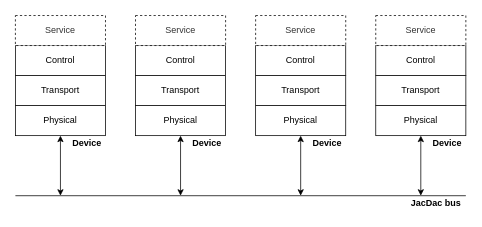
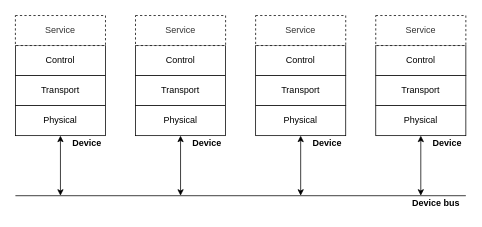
  <mxCell id="0" />
  <mxCell id="1" parent="0" />
  <mxCell id="2" value="Physical" style="rounded=0;whiteSpace=wrap;html=1;" vertex="1" parent="1"><mxGeometry x="20" y="140" width="120" height="40" as="geometry" /></mxCell>
  <mxCell id="3" value="Transport" style="rounded=0;whiteSpace=wrap;html=1;" vertex="1" parent="1"><mxGeometry x="20" y="100" width="120" height="40" as="geometry" /></mxCell>
  <mxCell id="4" value="Control" style="rounded=0;whiteSpace=wrap;html=1;" vertex="1" parent="1"><mxGeometry x="20" y="60" width="120" height="40" as="geometry" /></mxCell>
  <mxCell id="5" value="Service" style="rounded=0;whiteSpace=wrap;html=1;dashed=1;fillColor=#FFFFFF;strokeColor=#000000;fontColor=#333333;" vertex="1" parent="1"><mxGeometry x="20" y="20" width="120" height="40" as="geometry" /></mxCell>
  <mxCell id="6" value="" style="endArrow=classic;startArrow=classic;html=1;entryX=0.5;entryY=1;entryDx=0;entryDy=0;" edge="1" parent="1" target="2"><mxGeometry width="50" height="50" relative="1" as="geometry"><mxPoint x="80" y="260" as="sourcePoint" /><mxPoint x="130" y="260" as="targetPoint" /></mxGeometry></mxCell>
  <mxCell id="7" value="" style="endArrow=none;html=1;" edge="1" parent="1"><mxGeometry width="50" height="50" relative="1" as="geometry"><mxPoint x="20" y="260" as="sourcePoint" /><mxPoint x="620" y="260" as="targetPoint" /></mxGeometry></mxCell>
  <mxCell id="8" value="Physical" style="rounded=0;whiteSpace=wrap;html=1;" vertex="1" parent="1"><mxGeometry x="180" y="140" width="120" height="40" as="geometry" /></mxCell>
  <mxCell id="9" value="Transport" style="rounded=0;whiteSpace=wrap;html=1;" vertex="1" parent="1"><mxGeometry x="180" y="100" width="120" height="40" as="geometry" /></mxCell>
  <mxCell id="10" value="Control" style="rounded=0;whiteSpace=wrap;html=1;" vertex="1" parent="1"><mxGeometry x="180" y="60" width="120" height="40" as="geometry" /></mxCell>
  <mxCell id="11" value="Service" style="rounded=0;whiteSpace=wrap;html=1;dashed=1;fillColor=#FFFFFF;strokeColor=#000000;fontColor=#333333;" vertex="1" parent="1"><mxGeometry x="180" y="20" width="120" height="40" as="geometry" /></mxCell>
  <mxCell id="12" value="" style="endArrow=classic;startArrow=classic;html=1;entryX=0.5;entryY=1;entryDx=0;entryDy=0;" edge="1" parent="1" target="8"><mxGeometry width="50" height="50" relative="1" as="geometry"><mxPoint x="240" y="260" as="sourcePoint" /><mxPoint x="290" y="260" as="targetPoint" /></mxGeometry></mxCell>
  <mxCell id="13" value="Physical" style="rounded=0;whiteSpace=wrap;html=1;" vertex="1" parent="1"><mxGeometry x="340" y="140" width="120" height="40" as="geometry" /></mxCell>
  <mxCell id="14" value="Transport" style="rounded=0;whiteSpace=wrap;html=1;" vertex="1" parent="1"><mxGeometry x="340" y="100" width="120" height="40" as="geometry" /></mxCell>
  <mxCell id="15" value="Control" style="rounded=0;whiteSpace=wrap;html=1;" vertex="1" parent="1"><mxGeometry x="340" y="60" width="120" height="40" as="geometry" /></mxCell>
  <mxCell id="16" value="Service" style="rounded=0;whiteSpace=wrap;html=1;dashed=1;fillColor=#FFFFFF;strokeColor=#000000;fontColor=#333333;" vertex="1" parent="1"><mxGeometry x="340" y="20" width="120" height="40" as="geometry" /></mxCell>
  <mxCell id="17" value="" style="endArrow=classic;startArrow=classic;html=1;entryX=0.5;entryY=1;entryDx=0;entryDy=0;" edge="1" parent="1" target="13"><mxGeometry width="50" height="50" relative="1" as="geometry"><mxPoint x="400" y="260" as="sourcePoint" /><mxPoint x="450" y="260" as="targetPoint" /></mxGeometry></mxCell>
  <mxCell id="18" value="Physical" style="rounded=0;whiteSpace=wrap;html=1;" vertex="1" parent="1"><mxGeometry x="500" y="140" width="120" height="40" as="geometry" /></mxCell>
  <mxCell id="19" value="Transport" style="rounded=0;whiteSpace=wrap;html=1;" vertex="1" parent="1"><mxGeometry x="500" y="100" width="120" height="40" as="geometry" /></mxCell>
  <mxCell id="20" value="Control" style="rounded=0;whiteSpace=wrap;html=1;" vertex="1" parent="1"><mxGeometry x="500" y="60" width="120" height="40" as="geometry" /></mxCell>
  <mxCell id="21" value="Service" style="rounded=0;whiteSpace=wrap;html=1;dashed=1;fillColor=#FFFFFF;strokeColor=#000000;fontColor=#333333;" vertex="1" parent="1"><mxGeometry x="500" y="20" width="120" height="40" as="geometry" /></mxCell>
  <mxCell id="22" value="" style="endArrow=classic;startArrow=classic;html=1;entryX=0.5;entryY=1;entryDx=0;entryDy=0;" edge="1" parent="1" target="18"><mxGeometry width="50" height="50" relative="1" as="geometry"><mxPoint x="560" y="260" as="sourcePoint" /><mxPoint x="610" y="260" as="targetPoint" /></mxGeometry></mxCell>
- <mxCell id="23" value="&lt;b&gt;JacDac bus&lt;/b&gt;" style="text;html=1;align=center;verticalAlign=middle;resizable=0;points=[];autosize=1;" vertex="1" parent="1"><mxGeometry x="540" y="260" width="80" height="20" as="geometry" /></mxCell>
+ <mxCell id="23" value="&lt;b&gt;Device bus&lt;/b&gt;" style="text;html=1;align=center;verticalAlign=middle;resizable=0;points=[];autosize=1;" vertex="1" parent="1"><mxGeometry x="540" y="260" width="80" height="20" as="geometry" /></mxCell>
  <mxCell id="24" value="&lt;b&gt;Device&lt;/b&gt;" style="text;html=1;align=center;verticalAlign=middle;resizable=0;points=[];autosize=1;" vertex="1" parent="1"><mxGeometry x="570" y="180" width="50" height="20" as="geometry" /></mxCell>
  <mxCell id="25" value="&lt;b&gt;Device&lt;/b&gt;" style="text;html=1;align=center;verticalAlign=middle;resizable=0;points=[];autosize=1;" vertex="1" parent="1"><mxGeometry x="410" y="180" width="50" height="20" as="geometry" /></mxCell>
  <mxCell id="26" value="&lt;b&gt;Device&lt;/b&gt;" style="text;html=1;align=center;verticalAlign=middle;resizable=0;points=[];autosize=1;" vertex="1" parent="1"><mxGeometry x="90" y="180" width="50" height="20" as="geometry" /></mxCell>
  <mxCell id="27" value="&lt;b&gt;Device&lt;/b&gt;" style="text;html=1;align=center;verticalAlign=middle;resizable=0;points=[];autosize=1;" vertex="1" parent="1"><mxGeometry x="250" y="180" width="50" height="20" as="geometry" /></mxCell>
